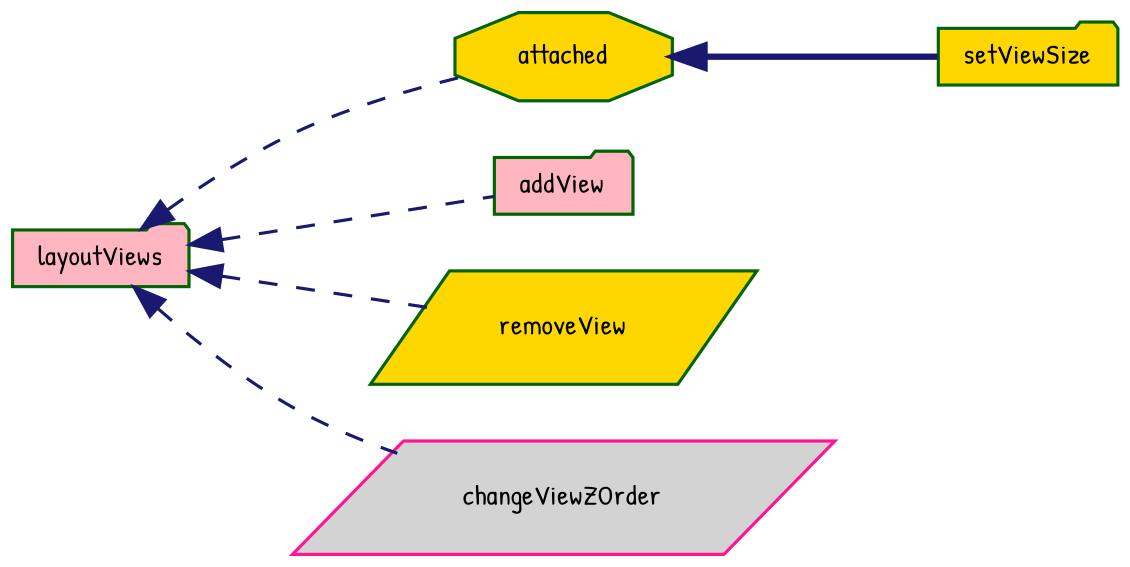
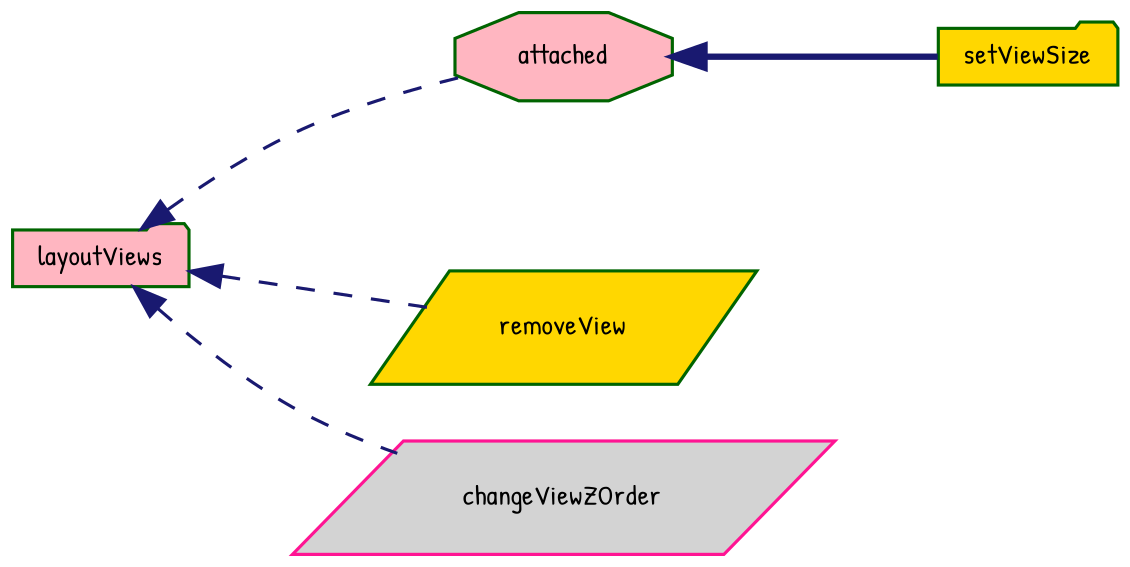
  digraph {
    fontname="Patrick Hand"
    rankdir=LR
    node [color=darkgreen fillcolor=gold fontname="Patrick Hand" fontsize=9 shape=folder style=filled]
    edge [color=midnightblue dir=back fontname="Patrick Hand" fontsize=9 labelfontname=Arial labelfontsize=9 style=dashed]
    n1 [fillcolor=lightpink fontcolor=black height=0.2 label=layoutViews width=0.4]
-   n2 [height=0.2 label=attached shape=octagon width=0.4]
-   n3 [fillcolor=lightpink height=0.2 label=addView width=0.4]
+   n2 [fillcolor=lightpink height=0.2 label=attached shape=octagon width=0.4]
    n4 [height=0.2 label=removeView shape=parallelogram width=0.4]
    n5 [color=deeppink fillcolor=lightgrey height=0.2 label=changeViewZOrder shape=parallelogram width=0.4]
    n6 [height=0.2 label=setViewSize width=0.4]
    n1 -> n2
-   n1 -> n3
    n1 -> n4
    n1 -> n5
    n2 -> n6 [style=bold]
  }
